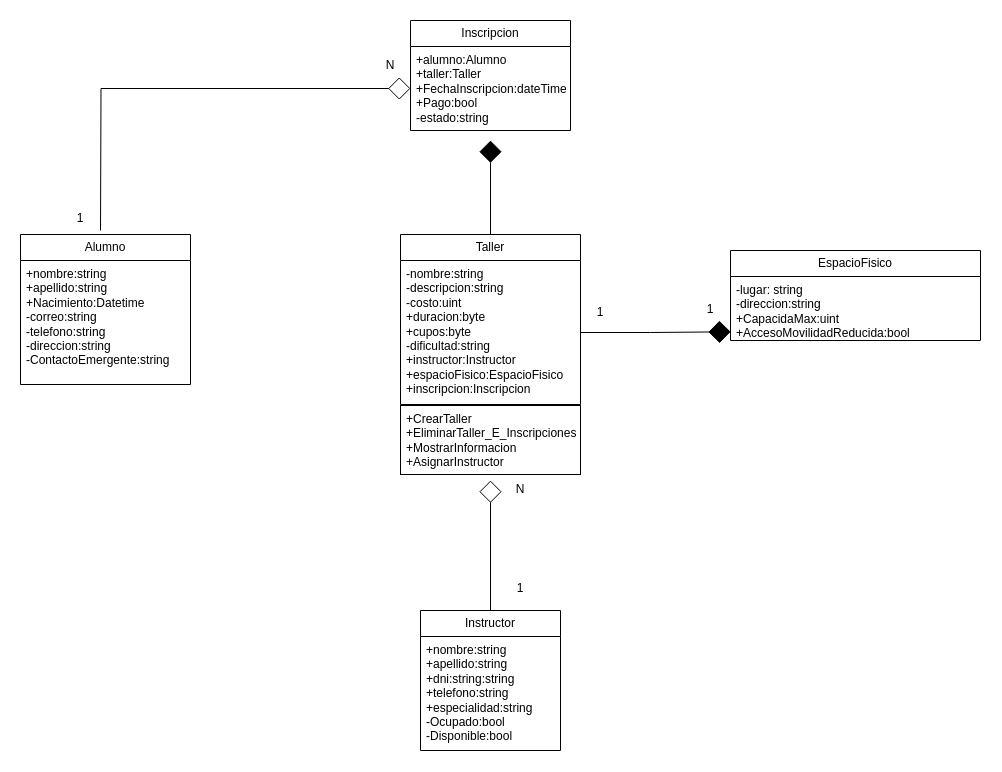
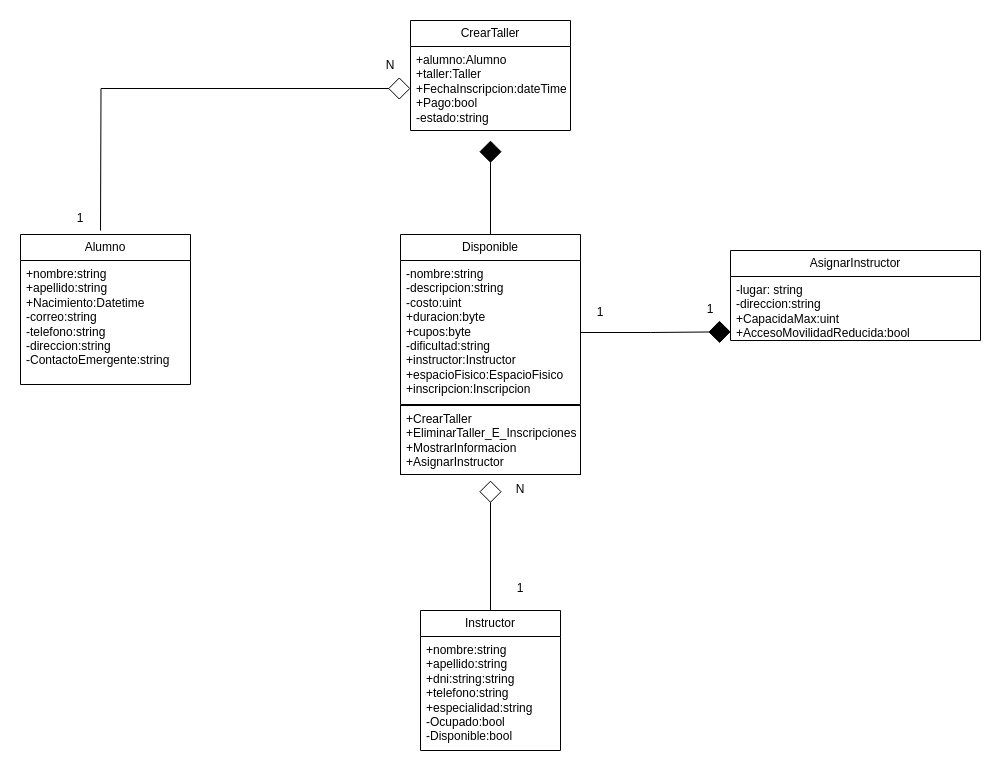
  <mxCell id="0" />
  <mxCell id="1" parent="0" />
  <mxCell id="2" style="edgeStyle=orthogonalEdgeStyle;rounded=0;orthogonalLoop=1;jettySize=auto;html=1;endArrow=diamond;endFill=0;endSize=20;" parent="1" source="3" edge="1"><mxGeometry relative="1" as="geometry"><mxPoint x="490" y="480" as="targetPoint" /></mxGeometry></mxCell>
  <mxCell id="3" value="Instructor" style="swimlane;fontStyle=0;childLayout=stackLayout;horizontal=1;startSize=26;fillColor=none;horizontalStack=0;resizeParent=1;resizeParentMax=0;resizeLast=0;collapsible=1;marginBottom=0;whiteSpace=wrap;html=1;" parent="1" vertex="1"><mxGeometry x="420" y="610" width="140" height="140" as="geometry" /></mxCell>
  <mxCell id="4" value="&lt;div&gt;+nombre:string&lt;/div&gt;&lt;div&gt;+apellido:string&lt;/div&gt;&lt;div&gt;+dni:string:string&lt;/div&gt;&lt;div&gt;+telefono:string&lt;/div&gt;&lt;div&gt;+especialidad:string&lt;/div&gt;&lt;div&gt;-Ocupado:bool&lt;/div&gt;&lt;div&gt;-Disponible:bool&lt;/div&gt;&lt;div&gt;&lt;br&gt;&lt;/div&gt;" style="text;strokeColor=none;fillColor=none;align=left;verticalAlign=top;spacingLeft=4;spacingRight=4;overflow=hidden;rotatable=0;points=[[0,0.5],[1,0.5]];portConstraint=eastwest;whiteSpace=wrap;html=1;" parent="3" vertex="1"><mxGeometry y="26" width="140" height="114" as="geometry" /></mxCell>
- <mxCell id="5" value="Inscripcion" style="swimlane;fontStyle=0;childLayout=stackLayout;horizontal=1;startSize=26;fillColor=none;horizontalStack=0;resizeParent=1;resizeParentMax=0;resizeLast=0;collapsible=1;marginBottom=0;whiteSpace=wrap;html=1;" parent="1" vertex="1"><mxGeometry x="410" y="20" width="160" height="110" as="geometry" /></mxCell>
+ <mxCell id="5" value="CrearTaller" style="swimlane;fontStyle=0;childLayout=stackLayout;horizontal=1;startSize=26;fillColor=none;horizontalStack=0;resizeParent=1;resizeParentMax=0;resizeLast=0;collapsible=1;marginBottom=0;whiteSpace=wrap;html=1;" parent="1" vertex="1"><mxGeometry x="410" y="20" width="160" height="110" as="geometry" /></mxCell>
  <mxCell id="6" style="edgeStyle=orthogonalEdgeStyle;rounded=0;orthogonalLoop=1;jettySize=auto;html=1;endArrow=diamond;endFill=0;endSize=20;startFill=0;" parent="5" edge="1" target="7"><mxGeometry relative="1" as="geometry"><mxPoint x="-170" y="10" as="targetPoint" /><mxPoint x="-310" y="210" as="sourcePoint" /></mxGeometry></mxCell>
  <mxCell id="7" value="&lt;div&gt;+alumno:Alumno&lt;/div&gt;&lt;div&gt;+taller:Taller&lt;br&gt;+FechaInscripcion:dateTime&lt;/div&gt;&lt;div&gt;+Pago:bool&lt;/div&gt;&lt;div&gt;-estado:string&lt;/div&gt;" style="text;strokeColor=none;fillColor=none;align=left;verticalAlign=top;spacingLeft=4;spacingRight=4;overflow=hidden;rotatable=0;points=[[0,0.5],[1,0.5]];portConstraint=eastwest;whiteSpace=wrap;html=1;" parent="5" vertex="1"><mxGeometry y="26" width="160" height="84" as="geometry" /></mxCell>
- <mxCell id="8" value="EspacioFisico" style="swimlane;fontStyle=0;childLayout=stackLayout;horizontal=1;startSize=26;fillColor=none;horizontalStack=0;resizeParent=1;resizeParentMax=0;resizeLast=0;collapsible=1;marginBottom=0;whiteSpace=wrap;html=1;" parent="1" vertex="1"><mxGeometry x="730" y="250" width="250" height="90" as="geometry" /></mxCell>
+ <mxCell id="8" value="AsignarInstructor" style="swimlane;fontStyle=0;childLayout=stackLayout;horizontal=1;startSize=26;fillColor=none;horizontalStack=0;resizeParent=1;resizeParentMax=0;resizeLast=0;collapsible=1;marginBottom=0;whiteSpace=wrap;html=1;" parent="1" vertex="1"><mxGeometry x="730" y="250" width="250" height="90" as="geometry" /></mxCell>
  <mxCell id="9" value="&lt;div&gt;-lugar: string&lt;/div&gt;&lt;div&gt;-direccion:string&lt;/div&gt;&lt;div&gt;+CapacidaMax:uint&lt;br&gt;+AccesoMovilidadReducida:bool&lt;/div&gt;" style="text;strokeColor=none;fillColor=none;align=left;verticalAlign=top;spacingLeft=4;spacingRight=4;overflow=hidden;rotatable=0;points=[[0,0.5],[1,0.5]];portConstraint=eastwest;whiteSpace=wrap;html=1;" parent="8" vertex="1"><mxGeometry y="26" width="250" height="64" as="geometry" /></mxCell>
  <mxCell id="10" value="Alumno" style="swimlane;fontStyle=0;childLayout=stackLayout;horizontal=1;startSize=26;fillColor=none;horizontalStack=0;resizeParent=1;resizeParentMax=0;resizeLast=0;collapsible=1;marginBottom=0;whiteSpace=wrap;html=1;" parent="1" vertex="1"><mxGeometry y="234" width="170" height="150" as="geometry" x="20" /></mxCell>
  <mxCell id="11" value="&lt;div&gt;+nombre:string&lt;/div&gt;&lt;div&gt;+apellido:string&lt;/div&gt;&lt;div&gt;+Nacimiento:Datetime&lt;/div&gt;&lt;div&gt;-correo:string&lt;/div&gt;&lt;div&gt;-telefono:string&lt;/div&gt;&lt;div&gt;-direccion:string&lt;/div&gt;&lt;div&gt;-ContactoEmergente:string&lt;/div&gt;" style="text;strokeColor=none;fillColor=none;align=left;verticalAlign=top;spacingLeft=4;spacingRight=4;overflow=hidden;rotatable=0;points=[[0,0.5],[1,0.5]];portConstraint=eastwest;whiteSpace=wrap;html=1;" parent="10" vertex="1"><mxGeometry y="26" width="170" height="124" as="geometry" /></mxCell>
  <mxCell id="12" style="edgeStyle=orthogonalEdgeStyle;rounded=0;orthogonalLoop=1;jettySize=auto;html=1;endArrow=diamond;endFill=1;endSize=20;" parent="1" source="13" edge="1"><mxGeometry relative="1" as="geometry"><mxPoint x="490" y="140" as="targetPoint" /></mxGeometry></mxCell>
- <mxCell id="13" value="Taller" style="swimlane;fontStyle=0;childLayout=stackLayout;horizontal=1;startSize=26;fillColor=none;horizontalStack=0;resizeParent=1;resizeParentMax=0;resizeLast=0;collapsible=1;marginBottom=0;whiteSpace=wrap;html=1;" parent="1" vertex="1"><mxGeometry x="400" y="234" width="180" height="170" as="geometry" /></mxCell>
+ <mxCell id="13" value="Disponible" style="swimlane;fontStyle=0;childLayout=stackLayout;horizontal=1;startSize=26;fillColor=none;horizontalStack=0;resizeParent=1;resizeParentMax=0;resizeLast=0;collapsible=1;marginBottom=0;whiteSpace=wrap;html=1;" parent="1" vertex="1"><mxGeometry x="400" y="234" width="180" height="170" as="geometry" /></mxCell>
  <mxCell id="14" value="&lt;div&gt;-nombre:string&lt;/div&gt;&lt;div&gt;-descripcion:string&lt;br&gt;-costo:uint&lt;br&gt;+duracion:byte&lt;br&gt;+cupos:byte&lt;br&gt;-dificultad:string&lt;br&gt;+instructor:Instructor&lt;br&gt;+espacioFisico:EspacioFisico&lt;/div&gt;&lt;div&gt;+inscripcion:Inscripcion&lt;/div&gt;" style="text;strokeColor=none;fillColor=none;align=left;verticalAlign=top;spacingLeft=4;spacingRight=4;overflow=hidden;rotatable=0;points=[[0,0.5],[1,0.5]];portConstraint=eastwest;whiteSpace=wrap;html=1;" parent="13" vertex="1"><mxGeometry y="26" width="180" height="144" as="geometry" /></mxCell>
  <mxCell id="15" value="+CrearTaller&lt;div&gt;+EliminarTaller_E_Inscripciones&lt;/div&gt;&lt;div&gt;+MostrarInformacion&lt;/div&gt;&lt;div&gt;+AsignarInstructor&lt;/div&gt;" style="text;strokeColor=default;fillColor=none;align=left;verticalAlign=top;spacingLeft=4;spacingRight=4;overflow=hidden;rotatable=0;points=[[0,0.5],[1,0.5]];portConstraint=eastwest;whiteSpace=wrap;html=1;" parent="1" vertex="1"><mxGeometry x="400" y="405" width="180" height="69" as="geometry" /></mxCell>
  <mxCell id="16" style="edgeStyle=orthogonalEdgeStyle;rounded=0;orthogonalLoop=1;jettySize=auto;html=1;entryX=0.001;entryY=0.864;entryDx=0;entryDy=0;entryPerimeter=0;endArrow=diamond;endFill=1;endSize=20;" parent="1" source="14" target="9" edge="1"><mxGeometry relative="1" as="geometry" /></mxCell>
  <mxCell id="17" value="&lt;font style=&quot;vertical-align: inherit;&quot;&gt;&lt;font style=&quot;vertical-align: inherit;&quot;&gt;N&lt;/font&gt;&lt;/font&gt;" style="text;strokeColor=none;align=center;fillColor=none;html=1;verticalAlign=middle;whiteSpace=wrap;rounded=0;" vertex="1" parent="1"><mxGeometry x="360" y="50" width="60" height="30" as="geometry" /></mxCell>
  <mxCell id="18" value="1&lt;div&gt;&lt;br&gt;&lt;/div&gt;" style="text;strokeColor=none;align=center;fillColor=none;html=1;verticalAlign=middle;whiteSpace=wrap;rounded=0;" vertex="1" parent="1"><mxGeometry x="50" y="210" width="60" height="30" as="geometry" /></mxCell>
  <mxCell id="19" value="1&lt;div&gt;&lt;br&gt;&lt;/div&gt;" style="text;strokeColor=none;align=center;fillColor=none;html=1;verticalAlign=middle;whiteSpace=wrap;rounded=0;" vertex="1" parent="1"><mxGeometry x="490" y="580" width="60" height="30" as="geometry" /></mxCell>
  <mxCell id="20" value="1&lt;div&gt;&lt;br&gt;&lt;/div&gt;" style="text;strokeColor=none;align=center;fillColor=none;html=1;verticalAlign=middle;whiteSpace=wrap;rounded=0;perimeterSpacing=1;" vertex="1" parent="1"><mxGeometry x="570" y="304" width="60" height="30" as="geometry" /></mxCell>
  <mxCell id="21" value="1" style="text;strokeColor=none;align=center;fillColor=none;html=1;verticalAlign=middle;whiteSpace=wrap;rounded=0;" vertex="1" parent="1"><mxGeometry x="680" y="294" width="60" height="30" as="geometry" /></mxCell>
  <mxCell id="22" value="N" style="text;strokeColor=none;align=center;fillColor=none;html=1;verticalAlign=middle;whiteSpace=wrap;rounded=0;" vertex="1" parent="1"><mxGeometry x="490" y="474" width="60" height="30" as="geometry" /></mxCell>
